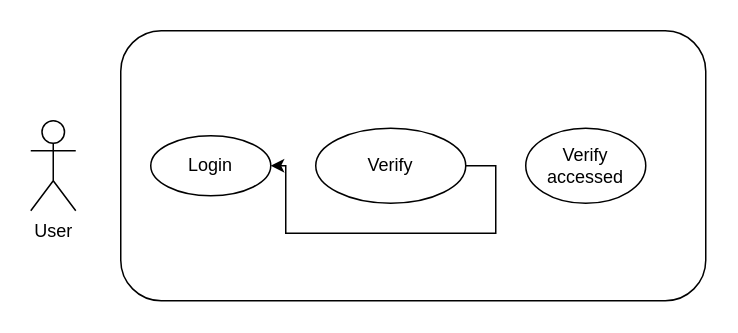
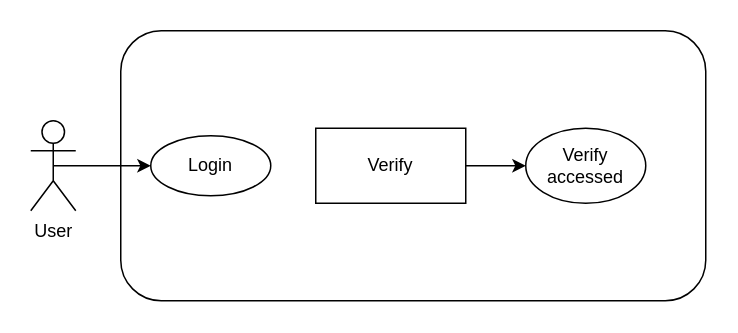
  <mxCell id="0" />
  <mxCell id="1" parent="0" />
  <mxCell id="2" value="" style="rounded=1;whiteSpace=wrap;html=1;" vertex="1" parent="1"><mxGeometry x="80" y="20" width="390" height="180" as="geometry" /></mxCell>
  <mxCell id="3" value="Login" style="ellipse;whiteSpace=wrap;html=1;" vertex="1" parent="1"><mxGeometry x="100" y="90" width="80" height="40" as="geometry" /></mxCell>
+ <mxCell id="4" style="edgeStyle=orthogonalEdgeStyle;rounded=0;orthogonalLoop=1;jettySize=auto;html=1;exitX=0.5;exitY=0.5;exitDx=0;exitDy=0;exitPerimeter=0;entryX=0;entryY=0.5;entryDx=0;entryDy=0;" edge="1" parent="1" source="5" target="3"><mxGeometry relative="1" as="geometry" /></mxCell>
  <mxCell id="5" value="User" style="shape=umlActor;verticalLabelPosition=bottom;verticalAlign=top;html=1;outlineConnect=0;" vertex="1" parent="1"><mxGeometry x="20" y="80" width="30" height="60" as="geometry" /></mxCell>
- <mxCell id="6" style="edgeStyle=orthogonalEdgeStyle;rounded=0;orthogonalLoop=1;jettySize=auto;html=1;exitX=1;exitY=0.5;exitDx=0;exitDy=0;" edge="1" parent="1" source="7" target="3"><mxGeometry relative="1" as="geometry" /></mxCell>
- <mxCell id="7" value="Verify" style="ellipse;whiteSpace=wrap;html=1;" vertex="1" parent="1"><mxGeometry x="210" y="85" width="100" height="50" as="geometry" /></mxCell>
+ <mxCell id="6" style="edgeStyle=orthogonalEdgeStyle;rounded=0;orthogonalLoop=1;jettySize=auto;html=1;exitX=1;exitY=0.5;exitDx=0;exitDy=0;entryX=0;entryY=0.5;entryDx=0;entryDy=0;" edge="1" parent="1" source="7" target="8"><mxGeometry relative="1" as="geometry" /></mxCell>
+ <mxCell id="7" value="Verify" style="whiteSpace=wrap;html=1;rounded=0;" vertex="1" parent="1"><mxGeometry x="210" y="85" width="100" height="50" as="geometry" /></mxCell>
  <mxCell id="8" value="Verify accessed" style="ellipse;whiteSpace=wrap;html=1;" vertex="1" parent="1"><mxGeometry x="350" y="85" width="80" height="50" as="geometry" /></mxCell>
